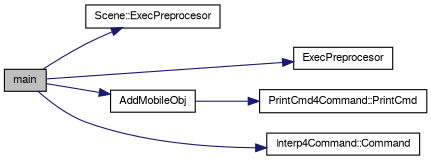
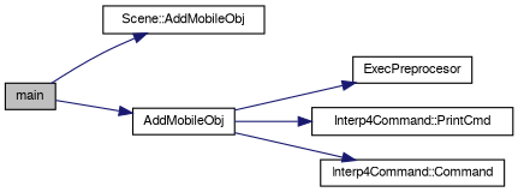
  digraph {
    rankdir=LR
    node [color=black fillcolor=white fontname=FreeSans fontsize=10 shape=record style=filled]
    edge [color=midnightblue fontname=FreeSans fontsize=10 labelfontname=FreeSans labelfontsize=10 style=solid]
    n1 [fillcolor=grey75 fontcolor=black height=0.2 label=main width=0.4]
-   n2 [height=0.2 label="Scene::ExecPreprocesor" width=0.4]
+   n2 [height=0.2 label="Scene::AddMobileObj" width=0.4]
    n3 [height=0.2 label=AddMobileObj width=0.4]
    n4 [height=0.2 label=ExecPreprocesor width=0.4]
-   n5 [height=0.2 label="PrintCmd4Command::PrintCmd" width=0.4]
+   n5 [height=0.2 label="Interp4Command::PrintCmd" width=0.4]
    n6 [height=0.2 label="Interp4Command::Command" width=0.4]
    n1 -> n2
    n1 -> n3
-   n1 -> n4
+   n3 -> n4
    n3 -> n5
-   n1 -> n6
+   n3 -> n6
  }
